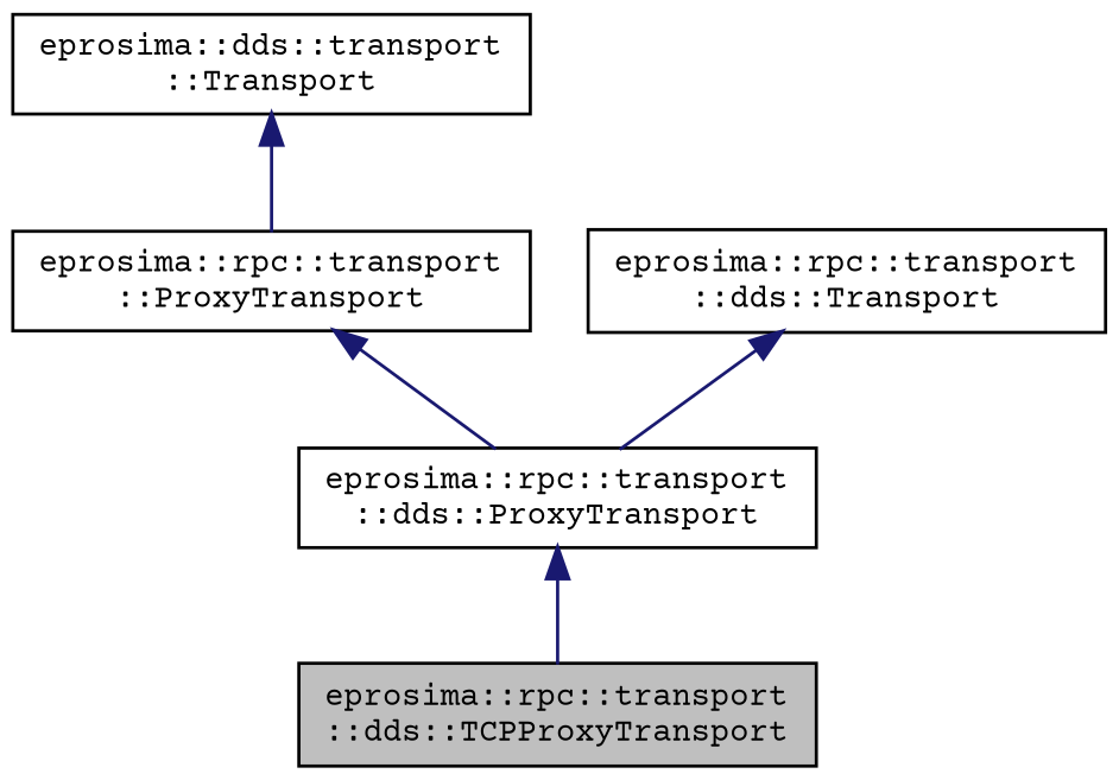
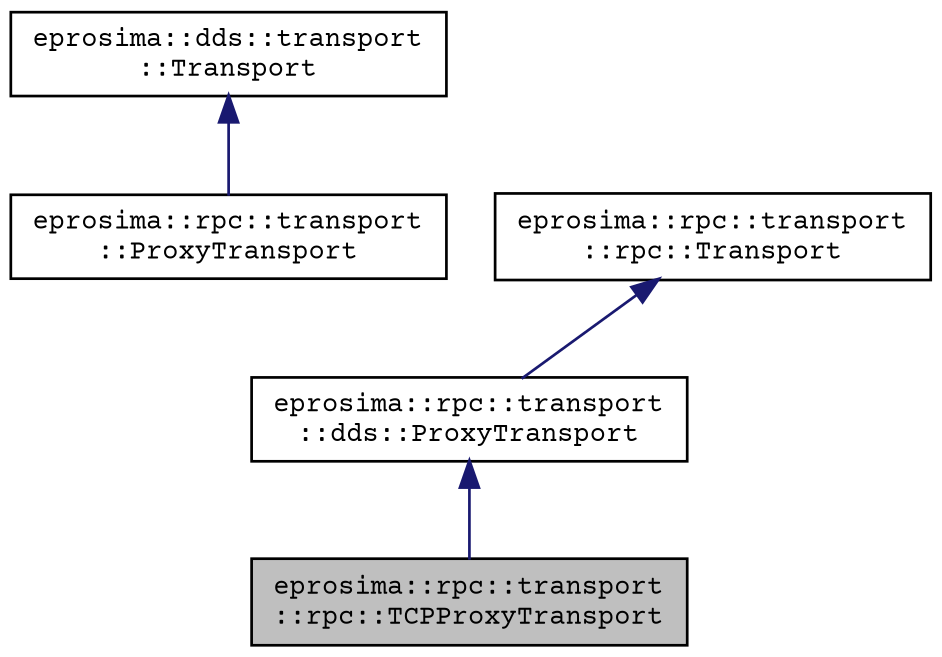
  digraph {
    fontname="Courier Prime"
    node [color=black fillcolor=white fontname="Courier Prime" fontsize=10 shape=record style=filled]
    edge [color=midnightblue dir=back fontname="Courier Prime" fontsize=10 labelfontname=Helvetica labelfontsize=10 style=solid]
-   n1 [fillcolor=grey75 fontcolor=black height=0.2 label="eprosima::rpc::transport\l::dds::TCPProxyTransport" width=0.4]
+   n1 [fillcolor=grey75 fontcolor=black height=0.2 label="eprosima::rpc::transport\l::rpc::TCPProxyTransport" width=0.4]
    n2 [height=0.2 label="eprosima::rpc::transport\l::dds::ProxyTransport" width=0.4]
    n3 [height=0.2 label="eprosima::rpc::transport\l::ProxyTransport" width=0.4]
    n4 [height=0.2 label="eprosima::dds::transport\l::Transport" width=0.4]
-   n5 [height=0.2 label="eprosima::rpc::transport\l::dds::Transport" width=0.4]
+   n5 [height=0.2 label="eprosima::rpc::transport\l::rpc::Transport" width=0.4]
    n2 -> n1
-   n3 -> n2
    n4 -> n3
    n5 -> n2
  }
